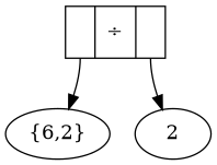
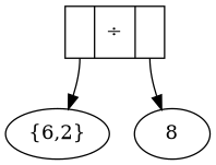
  strict digraph {
    n1 [label="<0>|&divide;|<1>" shape=record]
-   n2 [label=2]
+   n2 [label=8]
    n3 [label="{6,2}"]
    n1 -> n2 [tailport=1]
    n1 -> n3 [tailport=0]
  }
